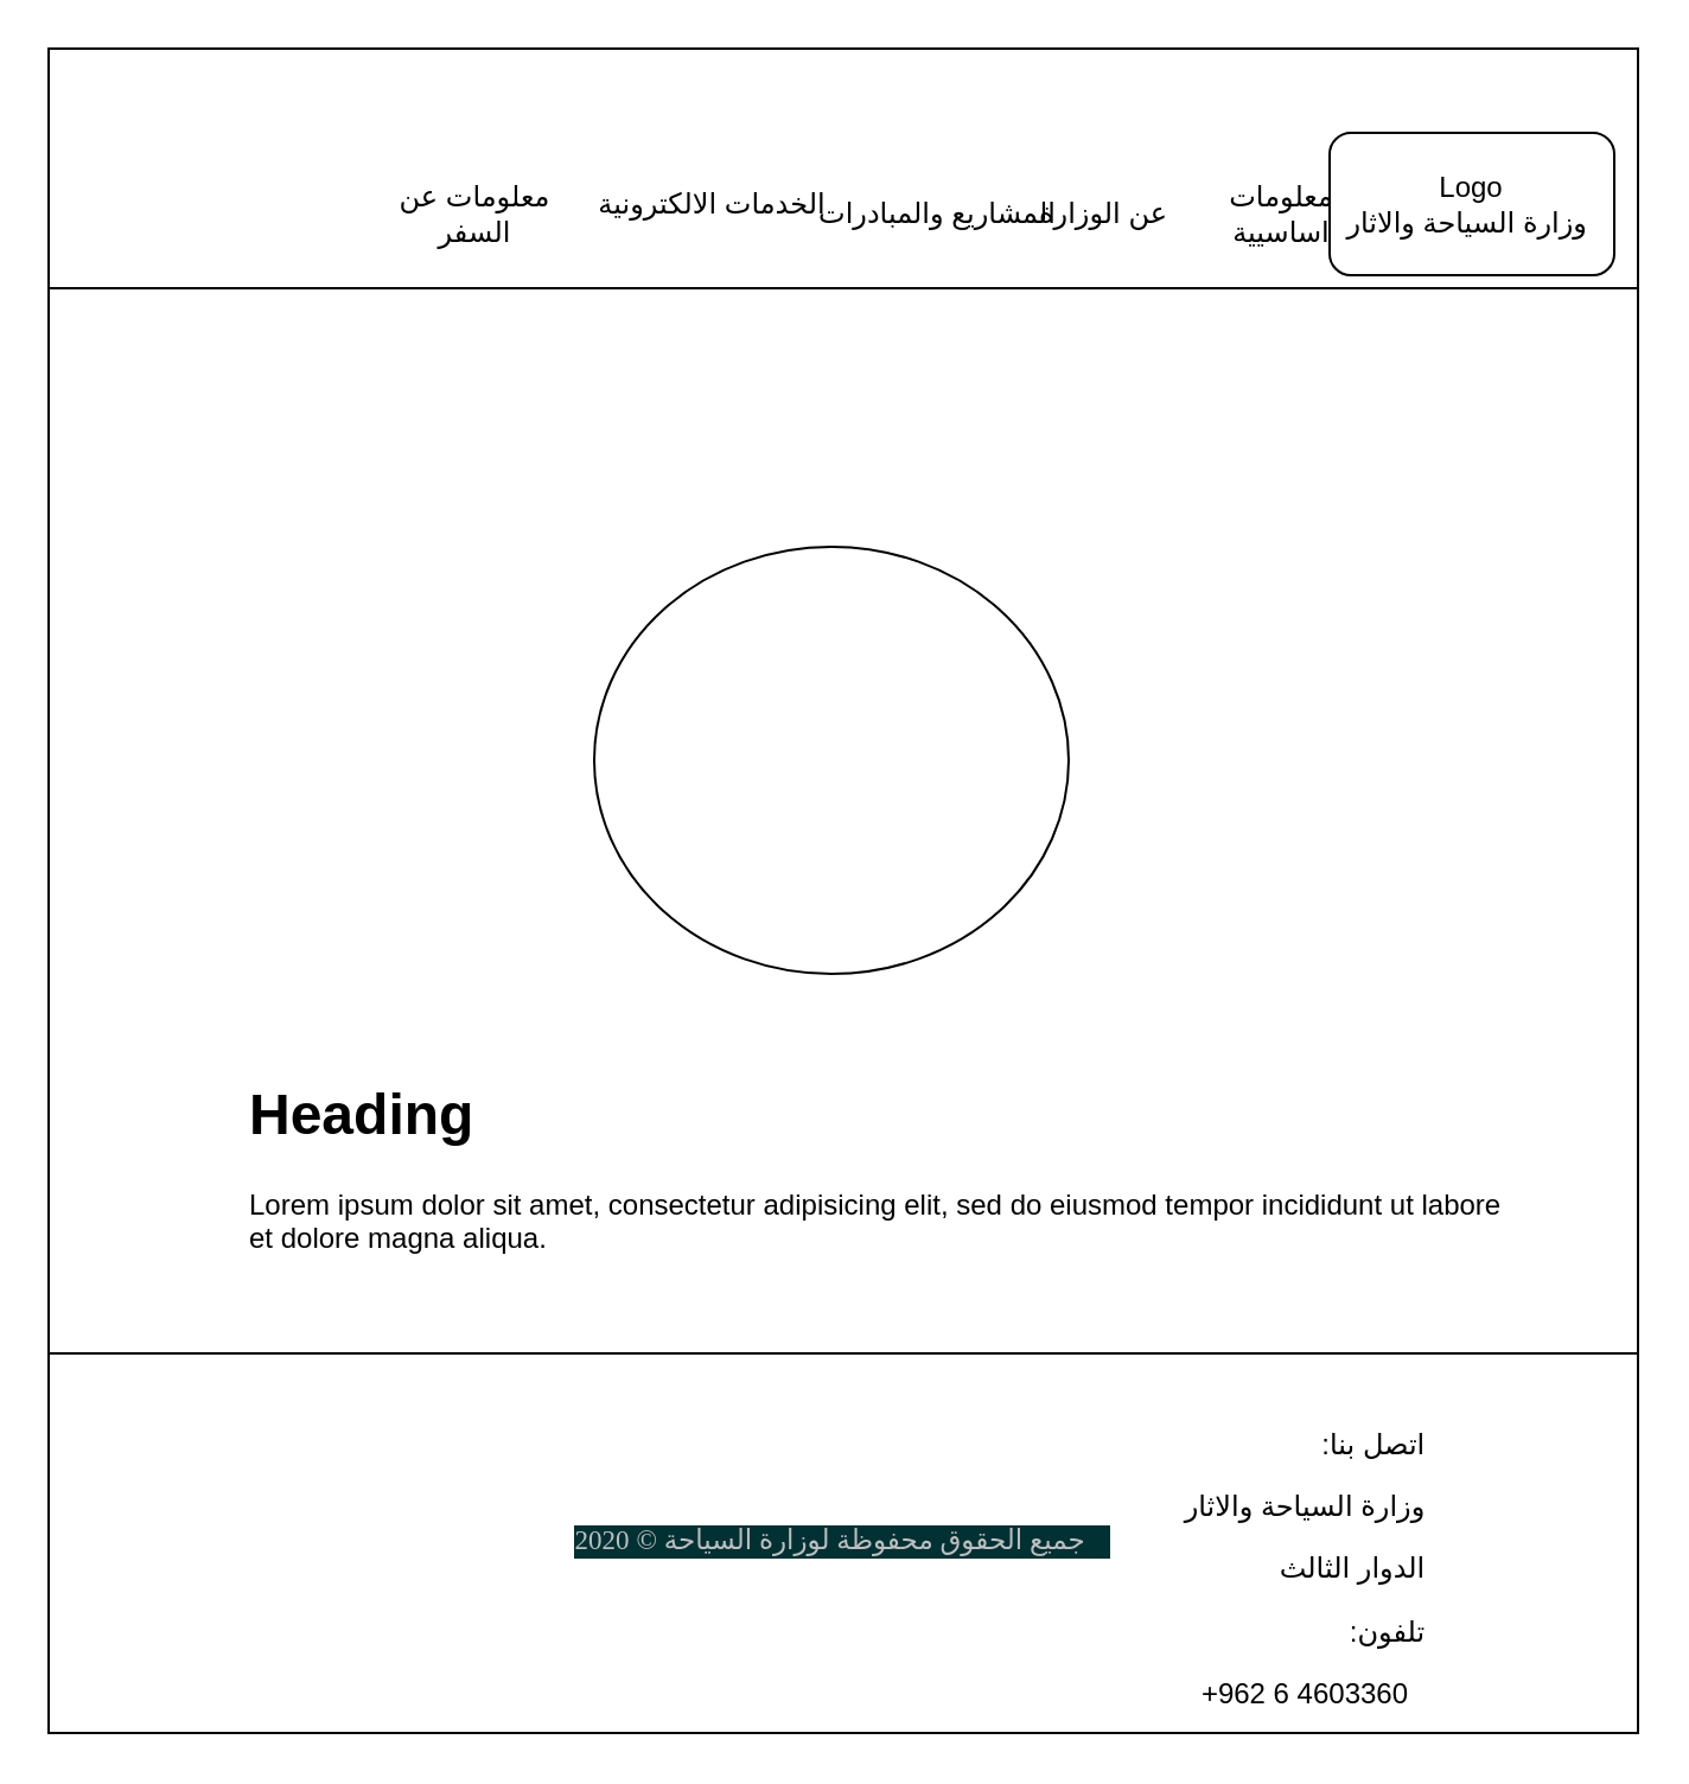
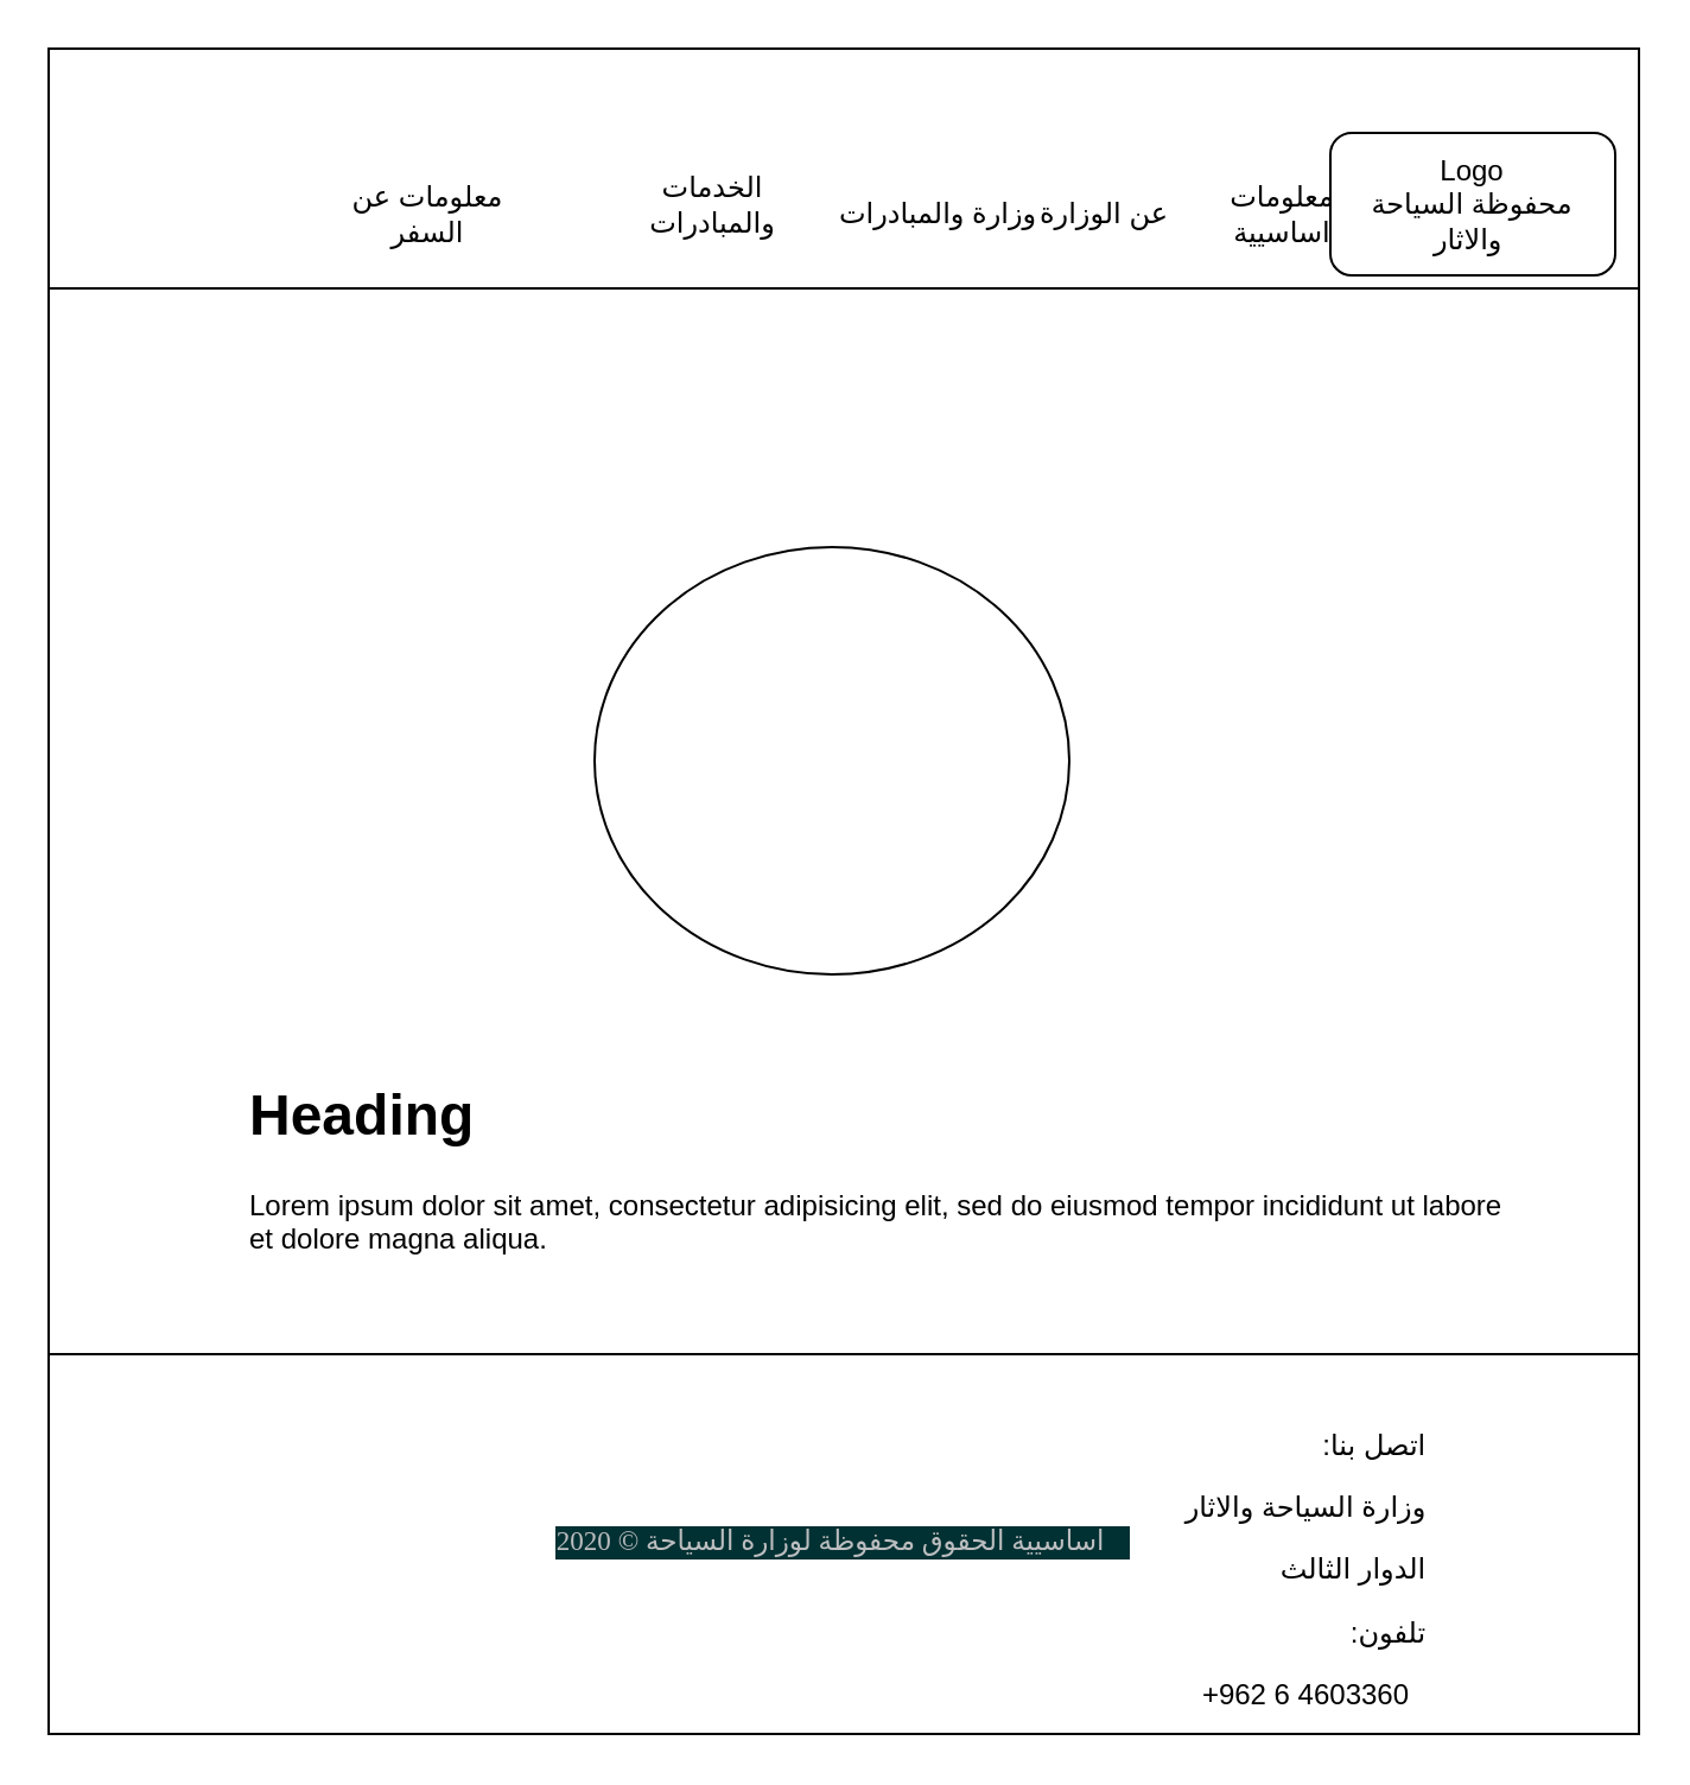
  <mxCell id="0" />
  <mxCell id="1" parent="0" />
  <mxCell id="2" value="" style="rounded=0;whiteSpace=wrap;html=1;" parent="1" vertex="1"><mxGeometry x="20" y="20" width="670" height="700" as="geometry" /></mxCell>
  <mxCell id="3" value="&lt;h1&gt;Heading&lt;/h1&gt;&lt;p&gt;Lorem ipsum dolor sit amet, consectetur adipisicing elit, sed do eiusmod tempor incididunt ut labore et dolore magna aliqua.&lt;/p&gt;" style="text;html=1;strokeColor=none;fillColor=none;spacing=5;spacingTop=-20;whiteSpace=wrap;overflow=hidden;rounded=0;" parent="1" vertex="1"><mxGeometry x="100" y="450" width="540" height="100" as="geometry" /></mxCell>
- <mxCell id="4" value="&lt;div class=&quot;sct-copyright&quot; style=&quot;box-sizing: border-box ; color: rgb(189 , 190 , 192) ; float: right ; padding-left: 0px ; padding-right: 0.9em ; font-family: &amp;#34;newfont&amp;#34; ; font-size: 11.52px ; text-align: left ; background-color: rgb(1 , 49 , 51)&quot;&gt;جميع الحقوق محفوظة لوزارة السياحة ©&amp;nbsp;2020&lt;/div&gt;&lt;div&gt;&lt;br&gt;&lt;/div&gt;" style="rounded=0;whiteSpace=wrap;html=1;" parent="1" vertex="1"><mxGeometry x="20" y="570" width="670" height="160" as="geometry" /></mxCell>
+ <mxCell id="4" value="&lt;div class=&quot;sct-copyright&quot; style=&quot;box-sizing: border-box ; color: rgb(189 , 190 , 192) ; float: right ; padding-left: 0px ; padding-right: 0.9em ; font-family: &amp;#34;newfont&amp;#34; ; font-size: 11.52px ; text-align: left ; background-color: rgb(1 , 49 , 51)&quot;&gt;اساسيية الحقوق محفوظة لوزارة السياحة ©&amp;nbsp;2020&lt;/div&gt;&lt;div&gt;&lt;br&gt;&lt;/div&gt;" style="rounded=0;whiteSpace=wrap;html=1;" parent="1" vertex="1"><mxGeometry x="20" y="570" width="670" height="160" as="geometry" /></mxCell>
  <mxCell id="5" value="&lt;p class=&quot;MsoNormal&quot; align=&quot;right&quot; style=&quot;text-align: right&quot;&gt;&lt;span lang=&quot;AR-SA&quot; dir=&quot;RTL&quot; style=&quot;font-family: &amp;#34;arial&amp;#34; , sans-serif&quot;&gt;&lt;span style=&quot;background-color: rgb(255 , 255 , 255)&quot;&gt;اتصل بنا:&lt;/span&gt;&lt;span style=&quot;background-color: yellow&quot;&gt;&lt;/span&gt;&lt;/span&gt;&lt;/p&gt;&lt;p class=&quot;MsoNormal&quot; align=&quot;right&quot; style=&quot;text-align: right&quot;&gt;&lt;span lang=&quot;AR-SA&quot; dir=&quot;RTL&quot; style=&quot;font-family: &amp;#34;arial&amp;#34; , sans-serif&quot;&gt;&lt;span style=&quot;background-color: rgb(255 , 255 , 255)&quot;&gt;وزارة السياحة والاثار&lt;/span&gt;&lt;/span&gt;&lt;/p&gt;&lt;p class=&quot;MsoNormal&quot; align=&quot;right&quot; style=&quot;text-align: right&quot;&gt;&lt;span lang=&quot;AR-SA&quot; dir=&quot;RTL&quot; style=&quot;font-family: &amp;#34;arial&amp;#34; , sans-serif&quot;&gt;&lt;span style=&quot;background-color: rgb(255 , 255 , 255)&quot;&gt;الدوار الثالث&amp;nbsp;&lt;/span&gt;&lt;/span&gt;&lt;/p&gt;&lt;p class=&quot;MsoNormal&quot; align=&quot;right&quot; style=&quot;text-align: right&quot;&gt;&lt;span lang=&quot;AR-SA&quot; dir=&quot;RTL&quot; style=&quot;font-family: &amp;#34;arial&amp;#34; , sans-serif&quot;&gt;&lt;span style=&quot;background-color: rgb(255 , 255 , 255)&quot;&gt;تلفون:&lt;/span&gt;&lt;/span&gt;&lt;/p&gt;&lt;span style=&quot;line-height: 107% ; font-family: &amp;#34;arial&amp;#34; , sans-serif&quot;&gt;&lt;font style=&quot;font-size: 12px&quot;&gt;+962 6 4603360&lt;/font&gt;&lt;/span&gt;" style="text;html=1;strokeColor=none;fillColor=none;align=center;verticalAlign=middle;whiteSpace=wrap;rounded=0;" parent="1" vertex="1"><mxGeometry x="470" y="590" width="160" height="130" as="geometry" /></mxCell>
  <mxCell id="6" value="" style="rounded=0;whiteSpace=wrap;html=1;" vertex="1" parent="1"><mxGeometry x="20" y="20" width="670" height="101" as="geometry" /></mxCell>
- <mxCell id="7" value="Logo&lt;br&gt;وزارة السياحة والاثار&amp;nbsp;" style="rounded=1;whiteSpace=wrap;html=1;" vertex="1" parent="1"><mxGeometry x="560" y="55.5" width="120" height="60" as="geometry" /></mxCell>
+ <mxCell id="7" value="Logo&lt;br&gt;محفوظة السياحة والاثار&amp;nbsp;" style="rounded=1;whiteSpace=wrap;html=1;" vertex="1" parent="1"><mxGeometry x="560" y="55.5" width="120" height="60" as="geometry" /></mxCell>
  <mxCell id="8" value="معلومات اساسيية" style="text;html=1;strokeColor=none;fillColor=none;align=center;verticalAlign=middle;whiteSpace=wrap;rounded=0;" vertex="1" parent="1"><mxGeometry x="510" y="80" width="60" height="20" as="geometry" /></mxCell>
  <mxCell id="9" value="عن الوزارة" style="text;html=1;strokeColor=none;fillColor=none;align=center;verticalAlign=middle;whiteSpace=wrap;rounded=0;" vertex="1" parent="1"><mxGeometry x="430" y="80" width="70" height="20" as="geometry" /></mxCell>
- <mxCell id="10" value="المشاريع والمبادرات" style="text;html=1;strokeColor=none;fillColor=none;align=center;verticalAlign=middle;whiteSpace=wrap;rounded=0;" vertex="1" parent="1"><mxGeometry x="340" y="80" width="110" height="20" as="geometry" /></mxCell>
- <mxCell id="11" value="الخدمات الالكترونية" style="text;html=1;strokeColor=none;fillColor=none;align=center;verticalAlign=middle;whiteSpace=wrap;rounded=0;" vertex="1" parent="1"><mxGeometry x="250" y="80" width="100" height="11" as="geometry" /></mxCell>
- <mxCell id="12" value="معلومات عن السفر" style="text;html=1;strokeColor=none;fillColor=none;align=center;verticalAlign=middle;whiteSpace=wrap;rounded=0;" vertex="1" parent="1"><mxGeometry x="160" y="80" width="80" height="20" as="geometry" /></mxCell>
+ <mxCell id="10" value="وزارة والمبادرات" style="text;html=1;strokeColor=none;fillColor=none;align=center;verticalAlign=middle;whiteSpace=wrap;rounded=0;" vertex="1" parent="1"><mxGeometry x="340" y="80" width="110" height="20" as="geometry" /></mxCell>
+ <mxCell id="11" value="الخدمات والمبادرات" style="text;html=1;strokeColor=none;fillColor=none;align=center;verticalAlign=middle;whiteSpace=wrap;rounded=0;" vertex="1" parent="1"><mxGeometry x="250" y="80" width="100" height="11" as="geometry" /></mxCell>
+ <mxCell id="12" value="معلومات عن السفر" style="text;html=1;strokeColor=none;fillColor=none;align=center;verticalAlign=middle;whiteSpace=wrap;rounded=0;" vertex="1" parent="1"><mxGeometry x="140" y="80" width="80" height="20" as="geometry" /></mxCell>
  <mxCell id="13" value="" style="ellipse;whiteSpace=wrap;html=1;" vertex="1" parent="1"><mxGeometry x="250" y="230" width="200" height="180" as="geometry" /></mxCell>
